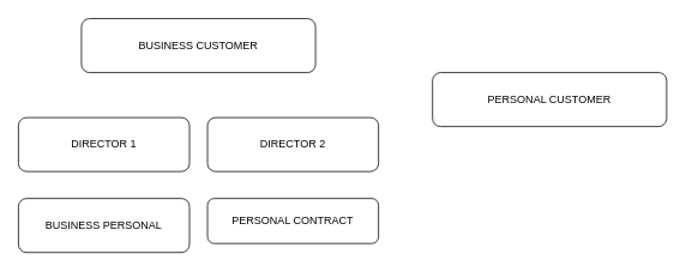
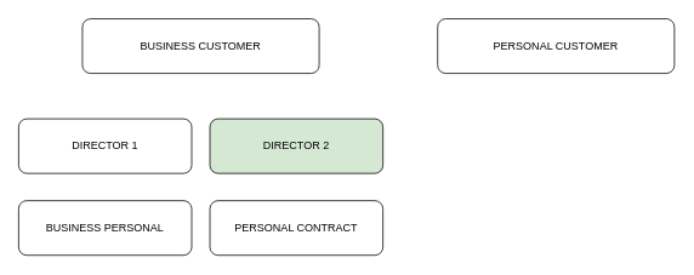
  <mxCell id="0" />
  <mxCell id="1" parent="0" />
  <mxCell id="2" value="BUSINESS CUSTOMER" style="rounded=1;whiteSpace=wrap;html=1;" parent="1" vertex="1"><mxGeometry x="90" y="20" width="260" height="60" as="geometry" /></mxCell>
- <mxCell id="3" value="PERSONAL CUSTOMER" style="rounded=1;whiteSpace=wrap;html=1;" vertex="1" parent="1"><mxGeometry x="480" y="80" width="260" height="60" as="geometry" /></mxCell>
+ <mxCell id="3" value="PERSONAL CUSTOMER" style="rounded=1;whiteSpace=wrap;html=1;" vertex="1" parent="1"><mxGeometry x="480" y="20" width="260" height="60" as="geometry" /></mxCell>
  <mxCell id="4" value="BUSINESS PERSONAL" style="rounded=1;whiteSpace=wrap;html=1;" vertex="1" parent="1"><mxGeometry x="20" y="220" width="190" height="60" as="geometry" /></mxCell>
- <mxCell id="5" value="PERSONAL CONTRACT" style="rounded=1;whiteSpace=wrap;html=1;" vertex="1" parent="1"><mxGeometry x="230" y="220" width="190" height="50" as="geometry" /></mxCell>
+ <mxCell id="5" value="PERSONAL CONTRACT" style="rounded=1;whiteSpace=wrap;html=1;" vertex="1" parent="1"><mxGeometry x="230" y="220" width="190" height="60" as="geometry" /></mxCell>
  <mxCell id="6" value="DIRECTOR 1" style="rounded=1;whiteSpace=wrap;html=1;" vertex="1" parent="1"><mxGeometry x="20" y="130" width="190" height="60" as="geometry" /></mxCell>
- <mxCell id="7" value="DIRECTOR 2" style="rounded=1;whiteSpace=wrap;html=1;" vertex="1" parent="1"><mxGeometry x="230" y="130" width="190" height="60" as="geometry" /></mxCell>
+ <mxCell id="7" value="DIRECTOR 2" style="rounded=1;whiteSpace=wrap;html=1;fillColor=#d5e8d4;" vertex="1" parent="1"><mxGeometry x="230" y="130" width="190" height="60" as="geometry" /></mxCell>
